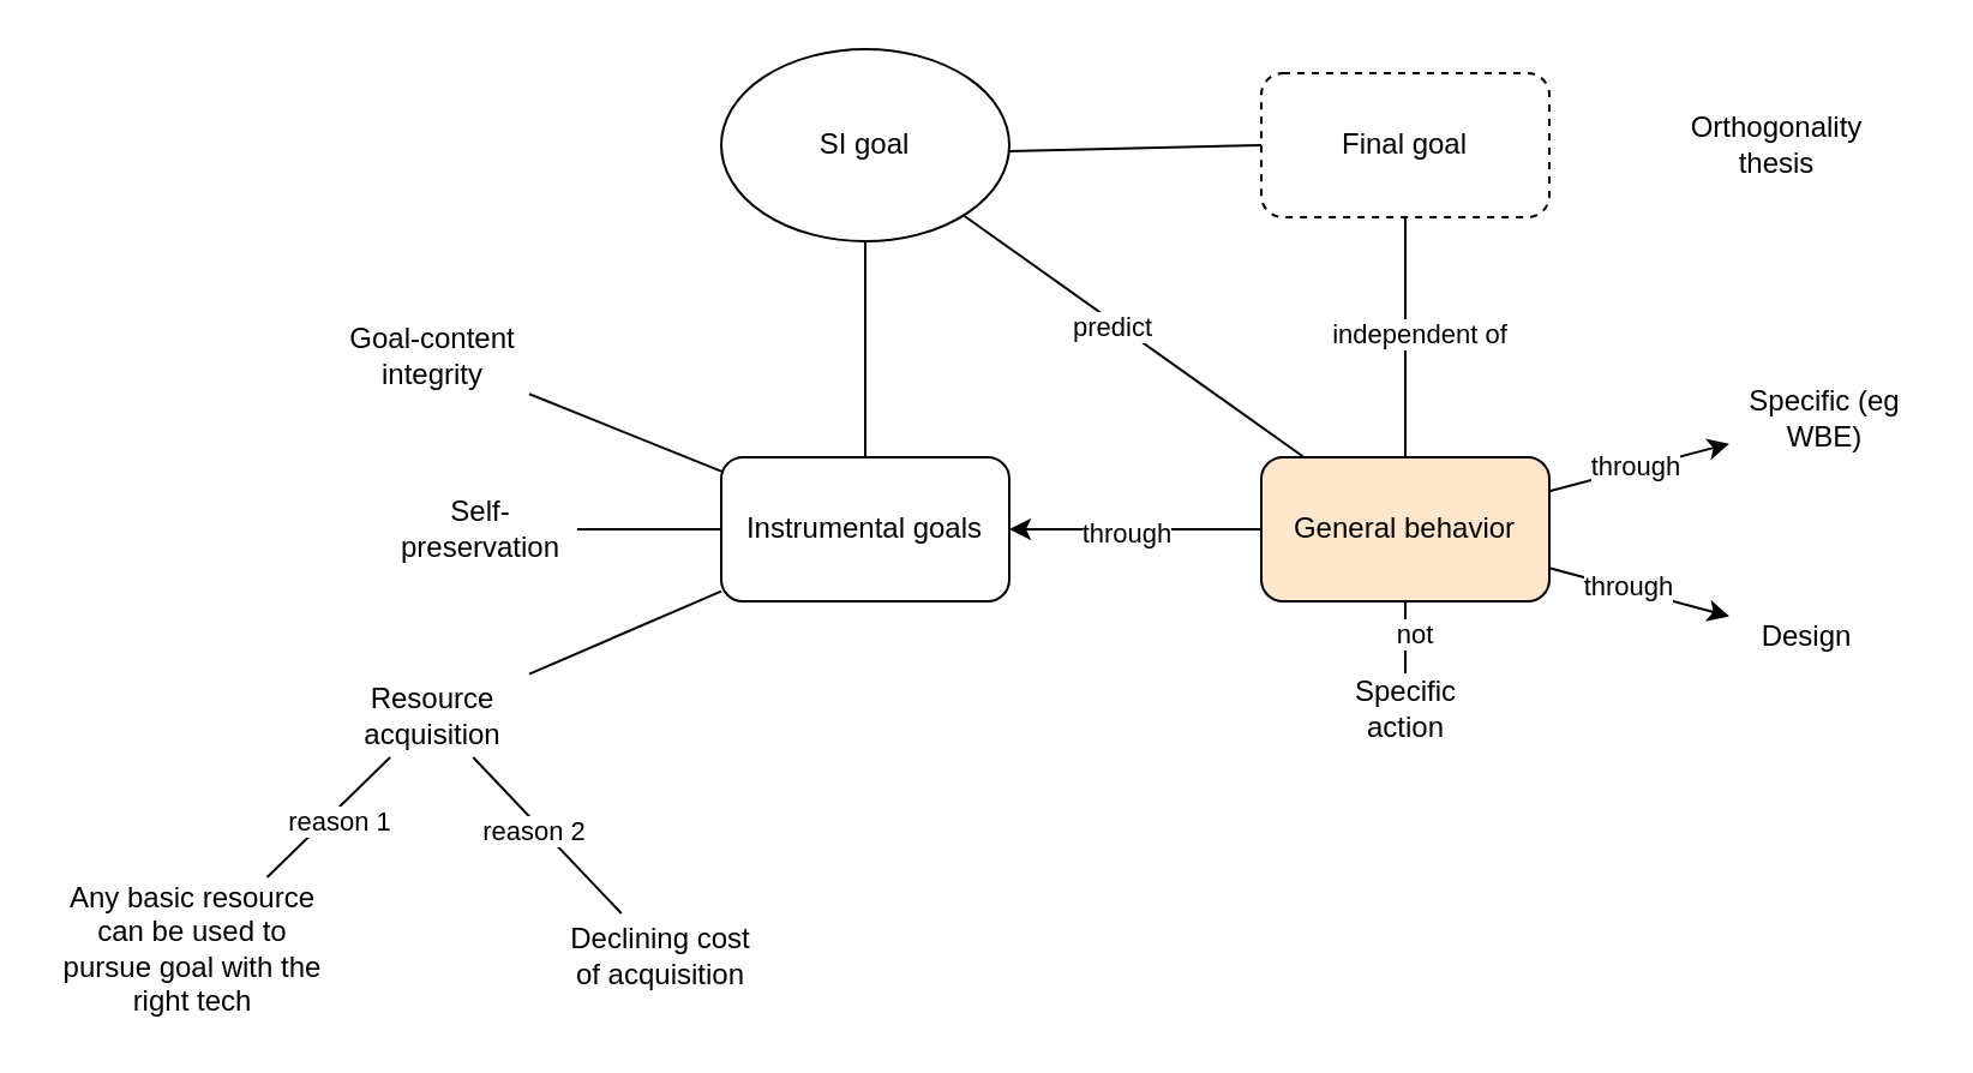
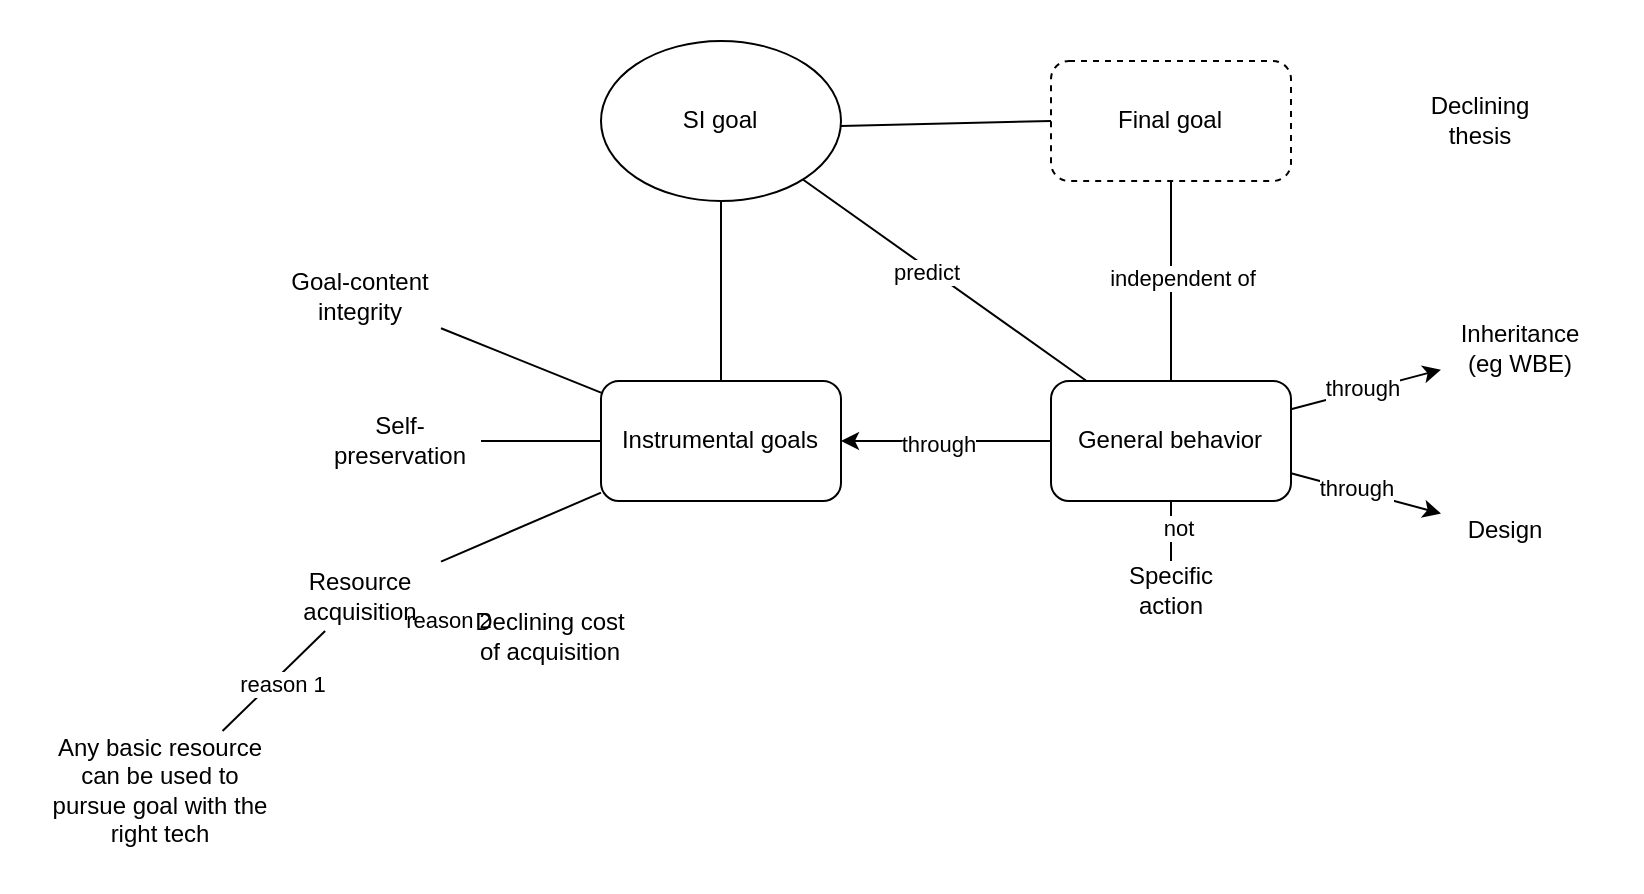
  <mxCell id="0" />
  <mxCell id="1" parent="0" />
  <mxCell id="2" value="Final goal" style="rounded=1;whiteSpace=wrap;html=1;dashed=1;" vertex="1" parent="1"><mxGeometry x="525" y="30" width="120" height="60" as="geometry" /></mxCell>
  <mxCell id="3" style="edgeStyle=none;shape=connector;rounded=0;orthogonalLoop=1;jettySize=auto;html=1;labelBackgroundColor=default;strokeColor=default;align=center;verticalAlign=middle;fontFamily=Helvetica;fontSize=11;fontColor=default;endArrow=none;endFill=0;" edge="1" parent="1" source="8" target="14"><mxGeometry relative="1" as="geometry" /></mxCell>
  <mxCell id="4" style="edgeStyle=none;shape=connector;rounded=0;orthogonalLoop=1;jettySize=auto;html=1;labelBackgroundColor=default;strokeColor=default;align=center;verticalAlign=middle;fontFamily=Helvetica;fontSize=11;fontColor=default;endArrow=none;endFill=0;" edge="1" parent="1" source="8" target="15"><mxGeometry relative="1" as="geometry" /></mxCell>
  <mxCell id="5" style="edgeStyle=none;shape=connector;rounded=0;orthogonalLoop=1;jettySize=auto;html=1;labelBackgroundColor=default;strokeColor=default;align=center;verticalAlign=middle;fontFamily=Helvetica;fontSize=11;fontColor=default;endArrow=none;endFill=0;" edge="1" parent="1" source="8" target="20"><mxGeometry relative="1" as="geometry" /></mxCell>
  <mxCell id="6" style="edgeStyle=none;shape=connector;rounded=0;orthogonalLoop=1;jettySize=auto;html=1;labelBackgroundColor=default;strokeColor=default;align=center;verticalAlign=middle;fontFamily=Helvetica;fontSize=11;fontColor=default;endArrow=none;endFill=0;" edge="1" parent="1" source="11" target="34"><mxGeometry relative="1" as="geometry"><mxPoint x="545.085" y="190" as="targetPoint" /></mxGeometry></mxCell>
  <mxCell id="7" value="predict" style="edgeLabel;html=1;align=center;verticalAlign=middle;resizable=0;points=[];fontSize=11;fontFamily=Helvetica;fontColor=default;" vertex="1" connectable="0" parent="6"><mxGeometry x="-0.127" y="-1" relative="1" as="geometry"><mxPoint y="1" as="offset" /></mxGeometry></mxCell>
  <mxCell id="8" value="Instrumental goals" style="rounded=1;whiteSpace=wrap;html=1;" vertex="1" parent="1"><mxGeometry x="300" y="190" width="120" height="60" as="geometry" /></mxCell>
  <mxCell id="9" value="" style="edgeStyle=none;shape=connector;rounded=0;orthogonalLoop=1;jettySize=auto;html=1;labelBackgroundColor=default;strokeColor=default;align=center;verticalAlign=middle;fontFamily=Helvetica;fontSize=11;fontColor=default;endArrow=none;endFill=0;" edge="1" parent="1" source="11" target="2"><mxGeometry relative="1" as="geometry" /></mxCell>
  <mxCell id="10" value="" style="edgeStyle=none;shape=connector;rounded=0;orthogonalLoop=1;jettySize=auto;html=1;labelBackgroundColor=default;strokeColor=default;align=center;verticalAlign=middle;fontFamily=Helvetica;fontSize=11;fontColor=default;endArrow=none;endFill=0;" edge="1" parent="1" source="11" target="8"><mxGeometry relative="1" as="geometry" /></mxCell>
  <mxCell id="11" value="SI goal" style="ellipse;whiteSpace=wrap;html=1;" vertex="1" parent="1"><mxGeometry x="300" y="20" width="120" height="80" as="geometry" /></mxCell>
- <mxCell id="12" value="Orthogonality thesis" style="text;html=1;strokeColor=none;fillColor=none;align=center;verticalAlign=middle;whiteSpace=wrap;rounded=0;" vertex="1" parent="1"><mxGeometry x="700" y="42.5" width="80" height="35" as="geometry" /></mxCell>
- <mxCell id="13" value="Specific (eg WBE)" style="text;html=1;strokeColor=none;fillColor=none;align=center;verticalAlign=middle;whiteSpace=wrap;rounded=0;" vertex="1" parent="1"><mxGeometry x="720" y="150" width="80" height="47.5" as="geometry" /></mxCell>
+ <mxCell id="12" value="Declining thesis" style="text;html=1;strokeColor=none;fillColor=none;align=center;verticalAlign=middle;whiteSpace=wrap;rounded=0;" vertex="1" parent="1"><mxGeometry x="700" y="42.5" width="80" height="35" as="geometry" /></mxCell>
+ <mxCell id="13" value="Inheritance (eg WBE)" style="text;html=1;strokeColor=none;fillColor=none;align=center;verticalAlign=middle;whiteSpace=wrap;rounded=0;" vertex="1" parent="1"><mxGeometry x="720" y="150" width="80" height="47.5" as="geometry" /></mxCell>
  <mxCell id="14" value="Goal-content integrity" style="text;html=1;strokeColor=none;fillColor=none;align=center;verticalAlign=middle;whiteSpace=wrap;rounded=0;" vertex="1" parent="1"><mxGeometry y="130" width="80" height="35" as="geometry" x="140" /></mxCell>
  <mxCell id="15" value="Self-preservation" style="text;html=1;strokeColor=none;fillColor=none;align=center;verticalAlign=middle;whiteSpace=wrap;rounded=0;" vertex="1" parent="1"><mxGeometry x="160" y="202.5" width="80" height="35" as="geometry" /></mxCell>
  <mxCell id="16" style="edgeStyle=none;shape=connector;rounded=0;orthogonalLoop=1;jettySize=auto;html=1;labelBackgroundColor=default;strokeColor=default;align=center;verticalAlign=middle;fontFamily=Helvetica;fontSize=11;fontColor=default;endArrow=none;endFill=0;" edge="1" parent="1" source="20" target="21"><mxGeometry relative="1" as="geometry" /></mxCell>
  <mxCell id="17" value="reason 1" style="edgeLabel;html=1;align=center;verticalAlign=middle;resizable=0;points=[];fontSize=11;fontFamily=Helvetica;fontColor=default;" vertex="1" connectable="0" parent="16"><mxGeometry x="-0.052" y="4" relative="1" as="geometry"><mxPoint as="offset" /></mxGeometry></mxCell>
  <mxCell id="18" style="edgeStyle=none;shape=connector;rounded=0;orthogonalLoop=1;jettySize=auto;html=1;labelBackgroundColor=default;strokeColor=default;align=center;verticalAlign=middle;fontFamily=Helvetica;fontSize=11;fontColor=default;endArrow=none;endFill=0;" edge="1" parent="1" source="20" target="22"><mxGeometry relative="1" as="geometry" /></mxCell>
  <mxCell id="19" value="reason 2" style="edgeLabel;html=1;align=center;verticalAlign=middle;resizable=0;points=[];fontSize=11;fontFamily=Helvetica;fontColor=default;" vertex="1" connectable="0" parent="18"><mxGeometry x="-0.128" y="-3" relative="1" as="geometry"><mxPoint as="offset" /></mxGeometry></mxCell>
  <mxCell id="20" value="Resource acquisition" style="text;html=1;strokeColor=none;fillColor=none;align=center;verticalAlign=middle;whiteSpace=wrap;rounded=0;" vertex="1" parent="1"><mxGeometry y="280" width="80" height="35" as="geometry" x="140" /></mxCell>
  <mxCell id="21" value="Any basic resource can be used to pursue goal with the right tech" style="text;html=1;strokeColor=none;fillColor=none;align=center;verticalAlign=middle;whiteSpace=wrap;rounded=0;" vertex="1" parent="1"><mxGeometry x="20" y="365" width="120" height="60" as="geometry" /></mxCell>
- <mxCell id="22" value="Declining cost of acquisition" style="text;html=1;strokeColor=none;fillColor=none;align=center;verticalAlign=middle;whiteSpace=wrap;rounded=0;" vertex="1" parent="1"><mxGeometry x="230" y="380" width="90" height="35" as="geometry" /></mxCell>
+ <mxCell id="22" value="Declining cost of acquisition" style="text;html=1;strokeColor=none;fillColor=none;align=center;verticalAlign=middle;whiteSpace=wrap;rounded=0;" vertex="1" parent="1"><mxGeometry x="230" y="300" width="90" height="35" as="geometry" /></mxCell>
  <mxCell id="23" value="" style="edgeStyle=none;shape=connector;rounded=0;orthogonalLoop=1;jettySize=auto;html=1;labelBackgroundColor=default;strokeColor=default;align=center;verticalAlign=middle;fontFamily=Helvetica;fontSize=11;fontColor=default;endArrow=none;endFill=0;" edge="1" parent="1" source="34" target="27"><mxGeometry relative="1" as="geometry"><mxPoint x="570" y="225" as="sourcePoint" /></mxGeometry></mxCell>
  <mxCell id="24" value="not" style="edgeLabel;html=1;align=center;verticalAlign=middle;resizable=0;points=[];fontSize=11;fontFamily=Helvetica;fontColor=default;" vertex="1" connectable="0" parent="23"><mxGeometry x="-0.111" y="3" relative="1" as="geometry"><mxPoint as="offset" /></mxGeometry></mxCell>
  <mxCell id="25" style="edgeStyle=none;shape=connector;rounded=0;orthogonalLoop=1;jettySize=auto;html=1;labelBackgroundColor=default;strokeColor=default;align=center;verticalAlign=middle;fontFamily=Helvetica;fontSize=11;fontColor=default;endArrow=none;endFill=0;" edge="1" parent="1" source="34" target="2"><mxGeometry relative="1" as="geometry"><mxPoint x="570" y="190" as="sourcePoint" /></mxGeometry></mxCell>
  <mxCell id="26" value="independent of" style="edgeLabel;html=1;align=center;verticalAlign=middle;resizable=0;points=[];fontSize=11;fontFamily=Helvetica;fontColor=default;" vertex="1" connectable="0" parent="25"><mxGeometry x="0.035" y="-5" relative="1" as="geometry"><mxPoint as="offset" /></mxGeometry></mxCell>
  <mxCell id="27" value="Specific action" style="text;html=1;strokeColor=none;fillColor=none;align=center;verticalAlign=middle;whiteSpace=wrap;rounded=0;" vertex="1" parent="1"><mxGeometry x="547.5" y="280" width="75" height="30" as="geometry" /></mxCell>
  <mxCell id="28" value="" style="edgeStyle=none;shape=connector;rounded=0;orthogonalLoop=1;jettySize=auto;html=1;labelBackgroundColor=default;strokeColor=default;align=center;verticalAlign=middle;fontFamily=Helvetica;fontSize=11;fontColor=default;endArrow=classic;endFill=1;" edge="1" parent="1" source="34" target="13"><mxGeometry relative="1" as="geometry" /></mxCell>
  <mxCell id="29" value="through" style="edgeLabel;html=1;align=center;verticalAlign=middle;resizable=0;points=[];fontSize=11;fontFamily=Helvetica;fontColor=default;" vertex="1" connectable="0" parent="28"><mxGeometry x="-0.054" y="1" relative="1" as="geometry"><mxPoint as="offset" /></mxGeometry></mxCell>
  <mxCell id="30" style="edgeStyle=none;shape=connector;rounded=0;orthogonalLoop=1;jettySize=auto;html=1;labelBackgroundColor=default;strokeColor=default;align=center;verticalAlign=middle;fontFamily=Helvetica;fontSize=11;fontColor=default;endArrow=classic;endFill=1;" edge="1" parent="1" source="34" target="8"><mxGeometry relative="1" as="geometry" /></mxCell>
  <mxCell id="31" value="through" style="edgeLabel;html=1;align=center;verticalAlign=middle;resizable=0;points=[];fontSize=11;fontFamily=Helvetica;fontColor=default;" vertex="1" connectable="0" parent="30"><mxGeometry x="0.084" y="1" relative="1" as="geometry"><mxPoint as="offset" /></mxGeometry></mxCell>
  <mxCell id="32" style="edgeStyle=none;shape=connector;rounded=0;orthogonalLoop=1;jettySize=auto;html=1;labelBackgroundColor=default;strokeColor=default;align=center;verticalAlign=middle;fontFamily=Helvetica;fontSize=11;fontColor=default;endArrow=classic;endFill=1;" edge="1" parent="1" source="34" target="35"><mxGeometry relative="1" as="geometry" /></mxCell>
  <mxCell id="33" value="through" style="edgeLabel;html=1;align=center;verticalAlign=middle;resizable=0;points=[];fontSize=11;fontFamily=Helvetica;fontColor=default;" vertex="1" connectable="0" parent="32"><mxGeometry x="-0.151" y="1" relative="1" as="geometry"><mxPoint as="offset" /></mxGeometry></mxCell>
- <mxCell id="34" value="General behavior" style="rounded=1;whiteSpace=wrap;html=1;fillColor=#ffe6cc;" vertex="1" parent="1"><mxGeometry x="525" y="190" width="120" height="60" as="geometry" /></mxCell>
+ <mxCell id="34" value="General behavior" style="rounded=1;whiteSpace=wrap;html=1;" vertex="1" parent="1"><mxGeometry x="525" y="190" width="120" height="60" as="geometry" /></mxCell>
  <mxCell id="35" value="Design" style="text;html=1;strokeColor=none;fillColor=none;align=center;verticalAlign=middle;whiteSpace=wrap;rounded=0;" vertex="1" parent="1"><mxGeometry x="720" y="250" width="65" height="30" as="geometry" /></mxCell>
